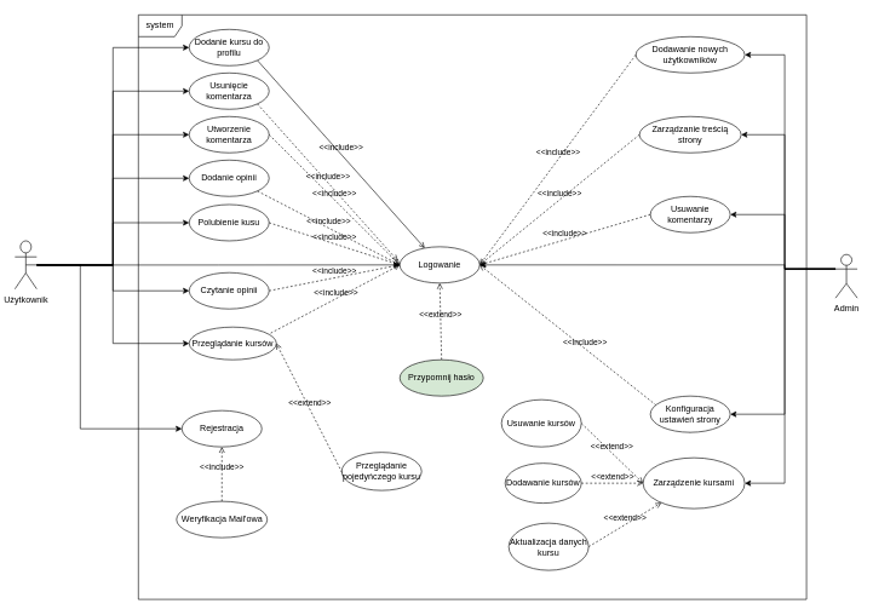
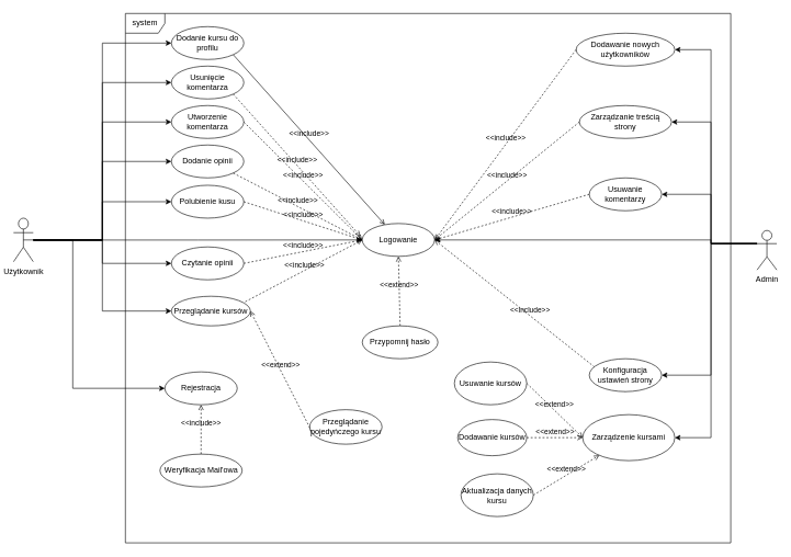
  <mxCell id="0" />
  <mxCell id="1" parent="0" />
  <mxCell id="2" style="edgeStyle=orthogonalEdgeStyle;rounded=0;orthogonalLoop=1;jettySize=auto;html=1;entryX=0;entryY=0.5;entryDx=0;entryDy=0;" parent="1" source="11" target="13" edge="1"><mxGeometry relative="1" as="geometry" /></mxCell>
  <mxCell id="3" style="edgeStyle=orthogonalEdgeStyle;rounded=0;orthogonalLoop=1;jettySize=auto;html=1;exitX=0.5;exitY=0.5;exitDx=0;exitDy=0;exitPerimeter=0;entryX=0;entryY=0.5;entryDx=0;entryDy=0;" parent="1" source="11" target="38" edge="1"><mxGeometry relative="1" as="geometry"><Array as="points"><mxPoint x="110" y="364" /><mxPoint x="110" y="590" /></Array></mxGeometry></mxCell>
  <mxCell id="4" style="edgeStyle=orthogonalEdgeStyle;rounded=0;orthogonalLoop=1;jettySize=auto;html=1;entryX=0;entryY=0.5;entryDx=0;entryDy=0;" parent="1" source="11" target="22" edge="1"><mxGeometry relative="1" as="geometry" /></mxCell>
  <mxCell id="5" style="edgeStyle=orthogonalEdgeStyle;rounded=0;orthogonalLoop=1;jettySize=auto;html=1;entryX=0;entryY=0.5;entryDx=0;entryDy=0;" parent="1" source="11" target="23" edge="1"><mxGeometry relative="1" as="geometry" /></mxCell>
  <mxCell id="6" style="edgeStyle=orthogonalEdgeStyle;rounded=0;orthogonalLoop=1;jettySize=auto;html=1;entryX=0;entryY=0.5;entryDx=0;entryDy=0;" parent="1" source="11" target="28" edge="1"><mxGeometry relative="1" as="geometry" /></mxCell>
  <mxCell id="7" style="edgeStyle=orthogonalEdgeStyle;rounded=0;orthogonalLoop=1;jettySize=auto;html=1;entryX=0;entryY=0.5;entryDx=0;entryDy=0;" parent="1" source="11" target="29" edge="1"><mxGeometry relative="1" as="geometry" /></mxCell>
  <mxCell id="8" style="edgeStyle=orthogonalEdgeStyle;rounded=0;orthogonalLoop=1;jettySize=auto;html=1;entryX=0;entryY=0.5;entryDx=0;entryDy=0;" parent="1" source="11" target="40" edge="1"><mxGeometry relative="1" as="geometry" /></mxCell>
  <mxCell id="9" style="edgeStyle=orthogonalEdgeStyle;rounded=0;orthogonalLoop=1;jettySize=auto;html=1;entryX=0;entryY=0.5;entryDx=0;entryDy=0;" parent="1" source="11" target="32" edge="1"><mxGeometry relative="1" as="geometry" /></mxCell>
  <mxCell id="10" style="edgeStyle=orthogonalEdgeStyle;rounded=0;orthogonalLoop=1;jettySize=auto;html=1;entryX=0;entryY=0.5;entryDx=0;entryDy=0;" parent="1" source="11" target="21" edge="1"><mxGeometry relative="1" as="geometry" /></mxCell>
  <mxCell id="11" value="Użytkownik" style="shape=umlActor;verticalLabelPosition=bottom;verticalAlign=top;html=1;outlineConnect=0;" parent="1" vertex="1"><mxGeometry x="20" y="331.25" width="30" height="66.25" as="geometry" /></mxCell>
  <mxCell id="12" value="system" style="shape=umlFrame;whiteSpace=wrap;html=1;pointerEvents=0;" parent="1" vertex="1"><mxGeometry x="190" y="20" width="920" height="805" as="geometry" /></mxCell>
  <mxCell id="13" value="Logowanie" style="ellipse;whiteSpace=wrap;html=1;" parent="1" vertex="1"><mxGeometry x="550" y="339.38" width="110" height="50" as="geometry" /></mxCell>
  <mxCell id="14" style="edgeStyle=orthogonalEdgeStyle;rounded=0;orthogonalLoop=1;jettySize=auto;html=1;exitX=0;exitY=0.333;exitDx=0;exitDy=0;exitPerimeter=0;entryX=1;entryY=0.5;entryDx=0;entryDy=0;" parent="1" source="19" target="13" edge="1"><mxGeometry relative="1" as="geometry"><Array as="points"><mxPoint x="1080" y="370" /><mxPoint x="1080" y="364" /></Array></mxGeometry></mxCell>
  <mxCell id="15" style="edgeStyle=orthogonalEdgeStyle;rounded=0;orthogonalLoop=1;jettySize=auto;html=1;exitX=0;exitY=0.333;exitDx=0;exitDy=0;exitPerimeter=0;entryX=1;entryY=0.5;entryDx=0;entryDy=0;" parent="1" source="19" target="36" edge="1"><mxGeometry relative="1" as="geometry"><Array as="points"><mxPoint x="1080" y="370" /><mxPoint x="1080" y="75" /></Array></mxGeometry></mxCell>
  <mxCell id="16" style="edgeStyle=orthogonalEdgeStyle;rounded=0;orthogonalLoop=1;jettySize=auto;html=1;exitX=0;exitY=0.333;exitDx=0;exitDy=0;exitPerimeter=0;entryX=1;entryY=0.5;entryDx=0;entryDy=0;" parent="1" source="19" target="39" edge="1"><mxGeometry relative="1" as="geometry"><Array as="points"><mxPoint x="1080" y="370" /><mxPoint x="1080" y="185" /></Array></mxGeometry></mxCell>
  <mxCell id="17" style="edgeStyle=orthogonalEdgeStyle;rounded=0;orthogonalLoop=1;jettySize=auto;html=1;exitX=0;exitY=0.333;exitDx=0;exitDy=0;exitPerimeter=0;entryX=1;entryY=0.5;entryDx=0;entryDy=0;" parent="1" source="19" target="37" edge="1"><mxGeometry relative="1" as="geometry"><Array as="points"><mxPoint x="1080" y="370" /><mxPoint x="1080" y="295" /></Array></mxGeometry></mxCell>
  <mxCell id="18" style="edgeStyle=orthogonalEdgeStyle;rounded=0;orthogonalLoop=1;jettySize=auto;html=1;exitX=0;exitY=0.333;exitDx=0;exitDy=0;exitPerimeter=0;entryX=1;entryY=0.5;entryDx=0;entryDy=0;" parent="1" source="19" target="48" edge="1"><mxGeometry relative="1" as="geometry"><Array as="points"><mxPoint x="1080" y="370" /><mxPoint x="1080" y="570" /></Array></mxGeometry></mxCell>
  <mxCell id="19" value="Admin" style="shape=umlActor;verticalLabelPosition=bottom;verticalAlign=top;html=1;" parent="1" vertex="1"><mxGeometry x="1150" y="350" width="30" height="60" as="geometry" /></mxCell>
  <mxCell id="20" value="&amp;lt;&amp;lt;include&amp;gt;&amp;gt;" style="html=1;verticalAlign=bottom;labelBackgroundColor=none;endArrow=open;endFill=0;dashed=1;rounded=0;exitX=1;exitY=0.5;exitDx=0;exitDy=0;entryX=0;entryY=0.5;entryDx=0;entryDy=0;" parent="1" source="22" target="13" edge="1"><mxGeometry width="160" relative="1" as="geometry"><mxPoint x="710" y="283.25" as="sourcePoint" /><mxPoint x="870" y="283.25" as="targetPoint" /></mxGeometry></mxCell>
  <mxCell id="21" value="Przeglądanie kursów" style="ellipse;whiteSpace=wrap;html=1;" parent="1" vertex="1"><mxGeometry x="260" y="450" width="120" height="45" as="geometry" /></mxCell>
  <mxCell id="22" value="Czytanie opinii" style="ellipse;whiteSpace=wrap;html=1;" parent="1" vertex="1"><mxGeometry x="260" y="375" width="110" height="50" as="geometry" /></mxCell>
  <mxCell id="23" value="Polubienie kusu" style="ellipse;whiteSpace=wrap;html=1;" parent="1" vertex="1"><mxGeometry x="260" y="281.25" width="110" height="50" as="geometry" /></mxCell>
  <mxCell id="24" value="Przeglądanie pojedyńczego kursu" style="ellipse;whiteSpace=wrap;html=1;" parent="1" vertex="1"><mxGeometry x="470" y="622.5" width="110" height="52.5" as="geometry" /></mxCell>
  <mxCell id="25" value="&amp;lt;&amp;lt;include&amp;gt;&amp;gt;" style="html=1;verticalAlign=bottom;labelBackgroundColor=none;endArrow=open;endFill=0;dashed=1;rounded=0;exitX=0.935;exitY=0.185;exitDx=0;exitDy=0;entryX=0;entryY=0.5;entryDx=0;entryDy=0;exitPerimeter=0;" parent="1" source="21" target="13" edge="1"><mxGeometry width="160" relative="1" as="geometry"><mxPoint x="740" y="280" as="sourcePoint" /><mxPoint x="900" y="280" as="targetPoint" /></mxGeometry></mxCell>
  <mxCell id="26" value="&amp;lt;&amp;lt;extend&amp;gt;&amp;gt;" style="html=1;verticalAlign=bottom;labelBackgroundColor=none;endArrow=open;endFill=0;dashed=1;rounded=0;exitX=0.029;exitY=0.632;exitDx=0;exitDy=0;exitPerimeter=0;entryX=1;entryY=0.5;entryDx=0;entryDy=0;" parent="1" source="24" target="21" edge="1"><mxGeometry width="160" relative="1" as="geometry"><mxPoint x="685" y="570" as="sourcePoint" /><mxPoint x="845" y="570" as="targetPoint" /></mxGeometry></mxCell>
  <mxCell id="27" value="&amp;lt;&amp;lt;include&amp;gt;&amp;gt;" style="html=1;verticalAlign=bottom;labelBackgroundColor=none;endArrow=open;endFill=0;dashed=1;rounded=0;exitX=1;exitY=0.5;exitDx=0;exitDy=0;entryX=0;entryY=0.5;entryDx=0;entryDy=0;" parent="1" source="23" target="13" edge="1"><mxGeometry width="160" relative="1" as="geometry"><mxPoint x="700" y="370" as="sourcePoint" /><mxPoint x="860" y="370" as="targetPoint" /></mxGeometry></mxCell>
  <mxCell id="28" value="Dodanie opinii" style="ellipse;whiteSpace=wrap;html=1;" parent="1" vertex="1"><mxGeometry x="260" y="220" width="110" height="50" as="geometry" /></mxCell>
  <mxCell id="29" value="Utworzenie komentarza" style="ellipse;whiteSpace=wrap;html=1;" parent="1" vertex="1"><mxGeometry x="260" y="160" width="110" height="50" as="geometry" /></mxCell>
  <mxCell id="30" value="&amp;lt;&amp;lt;include&amp;gt;&amp;gt;" style="html=1;verticalAlign=bottom;labelBackgroundColor=none;endArrow=open;endFill=0;dashed=1;rounded=0;exitX=1;exitY=1;exitDx=0;exitDy=0;entryX=0;entryY=0.5;entryDx=0;entryDy=0;" parent="1" source="28" target="13" edge="1"><mxGeometry width="160" relative="1" as="geometry"><mxPoint x="830" y="360" as="sourcePoint" /><mxPoint x="990" y="360" as="targetPoint" /></mxGeometry></mxCell>
  <mxCell id="31" value="&amp;lt;&amp;lt;include&amp;gt;&amp;gt;" style="html=1;verticalAlign=bottom;labelBackgroundColor=none;endArrow=open;endFill=0;dashed=1;rounded=0;entryX=0;entryY=0.5;entryDx=0;entryDy=0;exitX=1;exitY=0.5;exitDx=0;exitDy=0;" parent="1" source="29" target="13" edge="1"><mxGeometry width="160" relative="1" as="geometry"><mxPoint x="340" y="480" as="sourcePoint" /><mxPoint x="500" y="480" as="targetPoint" /></mxGeometry></mxCell>
  <mxCell id="32" value="Dodanie kursu do profilu" style="ellipse;whiteSpace=wrap;html=1;" parent="1" vertex="1"><mxGeometry x="260" y="40" width="110" height="50" as="geometry" /></mxCell>
  <mxCell id="33" value="&amp;lt;&amp;lt;include&amp;gt;&amp;gt;" style="html=1;verticalAlign=bottom;labelBackgroundColor=none;endArrow=open;endFill=0;dashed=0;rounded=0;exitX=1;exitY=1;exitDx=0;exitDy=0;" parent="1" source="32" target="13" edge="1"><mxGeometry width="160" relative="1" as="geometry"><mxPoint x="590" y="390" as="sourcePoint" /><mxPoint x="580" y="360" as="targetPoint" /></mxGeometry></mxCell>
  <mxCell id="34" value="&amp;lt;&amp;lt;extend&amp;gt;&amp;gt;" style="html=1;verticalAlign=bottom;labelBackgroundColor=none;endArrow=open;endFill=0;dashed=1;rounded=0;exitX=0.5;exitY=0;exitDx=0;exitDy=0;entryX=0.5;entryY=1;entryDx=0;entryDy=0;" parent="1" source="35" target="13" edge="1"><mxGeometry width="160" relative="1" as="geometry"><mxPoint x="540" y="200" as="sourcePoint" /><mxPoint x="650" y="390" as="targetPoint" /></mxGeometry></mxCell>
- <mxCell id="35" value="Przypomnij hasło" style="ellipse;whiteSpace=wrap;html=1;fillColor=#d5e8d4;" parent="1" vertex="1"><mxGeometry x="550" y="495" width="115" height="50" as="geometry" /></mxCell>
+ <mxCell id="35" value="Przypomnij hasło" style="ellipse;whiteSpace=wrap;html=1;" parent="1" vertex="1"><mxGeometry x="550" y="495" width="115" height="50" as="geometry" /></mxCell>
  <mxCell id="36" value="Dodawanie nowych użytkowników" style="ellipse;whiteSpace=wrap;html=1;" parent="1" vertex="1"><mxGeometry x="875" y="50" width="150" height="50" as="geometry" /></mxCell>
  <mxCell id="37" value="Usuwanie komentarzy" style="ellipse;whiteSpace=wrap;html=1;" parent="1" vertex="1"><mxGeometry x="895" y="270" width="110" height="50" as="geometry" /></mxCell>
  <mxCell id="38" value="Rejestracja" style="ellipse;whiteSpace=wrap;html=1;" parent="1" vertex="1"><mxGeometry x="250" y="565" width="110" height="50" as="geometry" /></mxCell>
  <mxCell id="39" value="Zarządzanie treścią strony" style="ellipse;whiteSpace=wrap;html=1;" parent="1" vertex="1"><mxGeometry x="880" y="160" width="140" height="50" as="geometry" /></mxCell>
  <mxCell id="40" value="Usunięcie komentarza" style="ellipse;whiteSpace=wrap;html=1;" parent="1" vertex="1"><mxGeometry x="260" y="100" width="110" height="50" as="geometry" /></mxCell>
  <mxCell id="41" value="&amp;lt;&amp;lt;include&amp;gt;&amp;gt;" style="html=1;verticalAlign=bottom;labelBackgroundColor=none;endArrow=open;endFill=0;dashed=1;rounded=0;entryX=-0.025;entryY=0.386;entryDx=0;entryDy=0;exitX=1;exitY=1;exitDx=0;exitDy=0;entryPerimeter=0;" parent="1" source="40" target="13" edge="1"><mxGeometry width="160" relative="1" as="geometry"><mxPoint x="855" y="637" as="sourcePoint" /><mxPoint x="595" y="430" as="targetPoint" /></mxGeometry></mxCell>
  <mxCell id="42" value="&amp;lt;&amp;lt;include&amp;gt;&amp;gt;" style="html=1;verticalAlign=bottom;labelBackgroundColor=none;endArrow=open;endFill=0;dashed=1;rounded=0;exitX=0;exitY=0.5;exitDx=0;exitDy=0;entryX=1;entryY=0.5;entryDx=0;entryDy=0;" parent="1" source="37" target="13" edge="1"><mxGeometry width="160" relative="1" as="geometry"><mxPoint x="793" y="300" as="sourcePoint" /><mxPoint x="690" y="347" as="targetPoint" /></mxGeometry></mxCell>
  <mxCell id="43" value="&amp;lt;&amp;lt;include&amp;gt;&amp;gt;" style="html=1;verticalAlign=bottom;labelBackgroundColor=none;endArrow=open;endFill=0;dashed=1;rounded=0;exitX=0.5;exitY=1;exitDx=0;exitDy=0;entryX=1;entryY=0.5;entryDx=0;entryDy=0;" parent="1" source="48" target="13" edge="1"><mxGeometry width="160" relative="1" as="geometry"><mxPoint x="890" y="270" as="sourcePoint" /><mxPoint x="787" y="317" as="targetPoint" /></mxGeometry></mxCell>
  <mxCell id="44" value="Weryfikacja Mail'owa" style="ellipse;whiteSpace=wrap;html=1;" parent="1" vertex="1"><mxGeometry x="242.5" y="690" width="125" height="50" as="geometry" /></mxCell>
  <mxCell id="45" value="&amp;lt;&amp;lt;include&amp;gt;&amp;gt;" style="html=1;verticalAlign=bottom;labelBackgroundColor=none;endArrow=open;endFill=0;dashed=1;rounded=0;exitX=0;exitY=0.5;exitDx=0;exitDy=0;entryX=1;entryY=0.5;entryDx=0;entryDy=0;" parent="1" source="36" target="13" edge="1"><mxGeometry width="160" relative="1" as="geometry"><mxPoint x="785" y="290" as="sourcePoint" /><mxPoint x="702" y="403" as="targetPoint" /><Array as="points" /></mxGeometry></mxCell>
  <mxCell id="46" value="&amp;lt;&amp;lt;include&amp;gt;&amp;gt;" style="html=1;verticalAlign=bottom;labelBackgroundColor=none;endArrow=open;endFill=0;dashed=1;rounded=0;exitX=0;exitY=0.5;exitDx=0;exitDy=0;entryX=1;entryY=0.5;entryDx=0;entryDy=0;" parent="1" source="39" target="13" edge="1"><mxGeometry width="160" relative="1" as="geometry"><mxPoint x="795" y="300" as="sourcePoint" /><mxPoint x="712" y="413" as="targetPoint" /><Array as="points" /></mxGeometry></mxCell>
  <mxCell id="47" value="&amp;lt;&amp;lt;include&amp;gt;&amp;gt;" style="html=1;verticalAlign=bottom;labelBackgroundColor=none;endArrow=open;endFill=0;dashed=1;rounded=0;entryX=0.5;entryY=1;entryDx=0;entryDy=0;exitX=0.5;exitY=0;exitDx=0;exitDy=0;" parent="1" source="44" target="38" edge="1"><mxGeometry width="160" relative="1" as="geometry"><mxPoint x="500" y="852" as="sourcePoint" /><mxPoint x="515" y="510" as="targetPoint" /></mxGeometry></mxCell>
  <mxCell id="48" value="Konfiguracja ustawień strony" style="ellipse;whiteSpace=wrap;html=1;" parent="1" vertex="1"><mxGeometry x="895" y="545" width="110" height="50" as="geometry" /></mxCell>
  <mxCell id="49" value="Zarządzenie kursami" style="ellipse;whiteSpace=wrap;html=1;" parent="1" vertex="1"><mxGeometry x="885" y="630" width="140" height="70" as="geometry" /></mxCell>
  <mxCell id="50" value="&amp;lt;&amp;lt;extend&amp;gt;&amp;gt;" style="html=1;verticalAlign=bottom;labelBackgroundColor=none;endArrow=open;endFill=0;dashed=1;rounded=0;exitX=1;exitY=0.5;exitDx=0;exitDy=0;entryX=0;entryY=0.5;entryDx=0;entryDy=0;" parent="1" source="51" target="49" edge="1"><mxGeometry width="160" relative="1" as="geometry"><mxPoint x="773" y="763" as="sourcePoint" /><mxPoint x="680" y="630" as="targetPoint" /></mxGeometry></mxCell>
  <mxCell id="51" value="Usuwanie kursów" style="ellipse;whiteSpace=wrap;html=1;" parent="1" vertex="1"><mxGeometry x="690" y="550" width="110" height="65" as="geometry" /></mxCell>
  <mxCell id="52" value="&amp;lt;&amp;lt;extend&amp;gt;&amp;gt;" style="html=1;verticalAlign=bottom;labelBackgroundColor=none;endArrow=open;endFill=0;dashed=1;rounded=0;exitX=1;exitY=0.5;exitDx=0;exitDy=0;" parent="1" source="53" target="49" edge="1"><mxGeometry width="160" relative="1" as="geometry"><mxPoint x="768" y="853" as="sourcePoint" /><mxPoint x="880" y="755" as="targetPoint" /></mxGeometry></mxCell>
  <mxCell id="53" value="Dodawanie kursów" style="ellipse;whiteSpace=wrap;html=1;" parent="1" vertex="1"><mxGeometry x="695" y="637.5" width="105" height="55" as="geometry" /></mxCell>
  <mxCell id="54" value="&amp;lt;&amp;lt;extend&amp;gt;&amp;gt;" style="html=1;verticalAlign=bottom;labelBackgroundColor=none;endArrow=open;endFill=0;dashed=1;rounded=0;exitX=1;exitY=0.5;exitDx=0;exitDy=0;" parent="1" source="55" target="49" edge="1"><mxGeometry width="160" relative="1" as="geometry"><mxPoint x="783" y="933" as="sourcePoint" /><mxPoint x="895" y="835" as="targetPoint" /></mxGeometry></mxCell>
  <mxCell id="55" value="Aktualizacja danych kursu" style="ellipse;whiteSpace=wrap;html=1;" parent="1" vertex="1"><mxGeometry x="700" y="720" width="110" height="65" as="geometry" /></mxCell>
  <mxCell id="56" style="edgeStyle=orthogonalEdgeStyle;rounded=0;orthogonalLoop=1;jettySize=auto;html=1;entryX=1;entryY=0.5;entryDx=0;entryDy=0;exitX=0;exitY=0.333;exitDx=0;exitDy=0;exitPerimeter=0;" parent="1" source="19" target="49" edge="1"><mxGeometry relative="1" as="geometry"><Array as="points"><mxPoint x="1080" y="370" /><mxPoint x="1080" y="665" /></Array></mxGeometry></mxCell>
